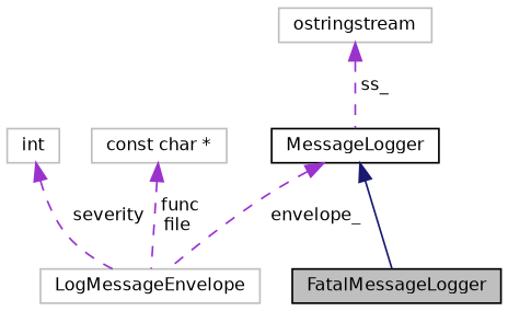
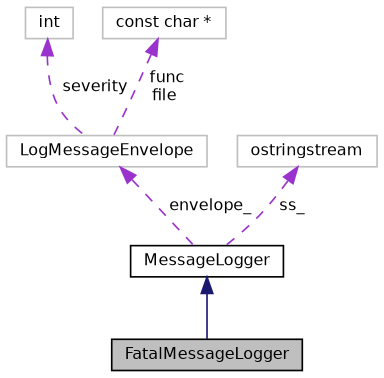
  digraph {
    node [color=grey75 fillcolor=white fontname=Helvetica fontsize=10 shape=record style=filled]
    edge [color=darkorchid3 dir=back fontname=Helvetica fontsize=10 labelfontname=Helvetica labelfontsize=10 style=dashed]
    n1 [color=black fillcolor=grey75 fontcolor=black height=0.2 label=FatalMessageLogger width=0.4]
    n2 [color=black height=0.2 label=MessageLogger width=0.4]
    n3 [height=0.2 label=LogMessageEnvelope width=0.4]
    n4 [height=0.2 label=int width=0.4]
    n5 [height=0.2 label="const char *" width=0.4]
    n6 [height=0.2 label=ostringstream width=0.4]
    n2 -> n1 [color=midnightblue style=solid]
-   n2 -> n3 [label=" envelope_"]
+   n3 -> n2 [label=" envelope_"]
    n4 -> n3 [label=" severity"]
    n5 -> n3 [label=" func\nfile"]
    n6 -> n2 [label=" ss_"]
  }
